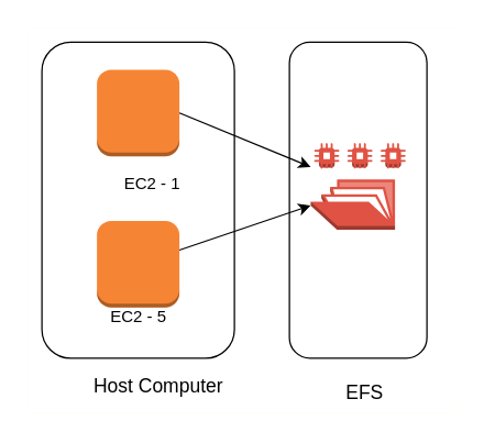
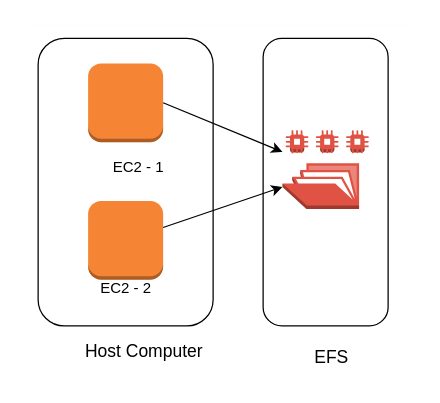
  <mxCell id="0" />
  <mxCell id="1" parent="0" />
  <mxCell id="2" value="" style="rounded=0;whiteSpace=wrap;html=1;fontSize=14;strokeColor=#FEFFFA;" parent="1" vertex="1"><mxGeometry x="20" y="20" width="310" height="280" as="geometry" /></mxCell>
  <mxCell id="3" value="" style="rounded=1;whiteSpace=wrap;html=1;" parent="1" vertex="1"><mxGeometry x="30" y="30" width="140" height="230" as="geometry" /></mxCell>
  <mxCell id="4" value="" style="rounded=1;whiteSpace=wrap;html=1;" parent="1" vertex="1"><mxGeometry x="210" y="30" width="100" height="230" as="geometry" /></mxCell>
  <mxCell id="5" value="Host Computer" style="text;html=1;strokeColor=none;fillColor=none;align=center;verticalAlign=middle;whiteSpace=wrap;rounded=0;fontSize=14;" parent="1" vertex="1"><mxGeometry x="55" y="270" width="120" height="20" as="geometry" /></mxCell>
  <mxCell id="6" value="EFS" style="text;html=1;strokeColor=none;fillColor=none;align=center;verticalAlign=middle;whiteSpace=wrap;rounded=0;fontSize=14;" parent="1" vertex="1"><mxGeometry x="205" y="275" width="120" height="20" as="geometry" /></mxCell>
  <mxCell id="7" value="" style="outlineConnect=0;dashed=0;verticalLabelPosition=bottom;verticalAlign=top;align=center;html=1;shape=mxgraph.aws3.instance;fillColor=#F58534;gradientColor=none;strokeColor=#4D4D4D;" parent="1" vertex="1"><mxGeometry x="70" y="50" width="60" height="63" as="geometry" /></mxCell>
  <mxCell id="8" value="" style="outlineConnect=0;dashed=0;verticalLabelPosition=bottom;verticalAlign=top;align=center;html=1;shape=mxgraph.aws3.instance;fillColor=#F58534;gradientColor=none;strokeColor=#4D4D4D;" parent="1" vertex="1"><mxGeometry x="70" y="160" width="60" height="63" as="geometry" /></mxCell>
  <mxCell id="9" value="EC2 - 1" style="text;html=1;strokeColor=none;fillColor=none;align=center;verticalAlign=middle;whiteSpace=wrap;rounded=0;" parent="1" vertex="1"><mxGeometry x="62.5" y="123" width="95" height="20" as="geometry" /></mxCell>
- <mxCell id="10" value="EC2 - 5" style="text;html=1;strokeColor=none;fillColor=none;align=center;verticalAlign=middle;whiteSpace=wrap;rounded=0;" parent="1" vertex="1"><mxGeometry x="52.5" y="220" width="95" height="20" as="geometry" /></mxCell>
+ <mxCell id="10" value="EC2 - 2" style="text;html=1;strokeColor=none;fillColor=none;align=center;verticalAlign=middle;whiteSpace=wrap;rounded=0;" parent="1" vertex="1"><mxGeometry x="52.5" y="220" width="95" height="20" as="geometry" /></mxCell>
  <mxCell id="11" value="" style="outlineConnect=0;dashed=0;verticalLabelPosition=bottom;verticalAlign=top;align=center;html=1;shape=mxgraph.aws3.efs_share;fillColor=#E05243;gradientColor=none;strokeColor=#FFFFFA;fontSize=17;" vertex="1" parent="1"><mxGeometry x="225.5" y="103.5" width="69" height="63" as="geometry" /></mxCell>
  <mxCell id="12" value="" style="endArrow=classic;html=1;fontSize=17;entryX=0;entryY=0.72;entryDx=0;entryDy=0;entryPerimeter=0;" edge="1" parent="1" source="8" target="11"><mxGeometry width="50" height="50" relative="1" as="geometry"><mxPoint x="200" y="220" as="sourcePoint" /><mxPoint x="250" y="170" as="targetPoint" /></mxGeometry></mxCell>
  <mxCell id="13" value="" style="endArrow=classic;html=1;fontSize=17;exitX=1;exitY=0.5;exitDx=0;exitDy=0;exitPerimeter=0;" edge="1" parent="1" source="7" target="11"><mxGeometry width="50" height="50" relative="1" as="geometry"><mxPoint x="200" y="220" as="sourcePoint" /><mxPoint x="250" y="170" as="targetPoint" /></mxGeometry></mxCell>
